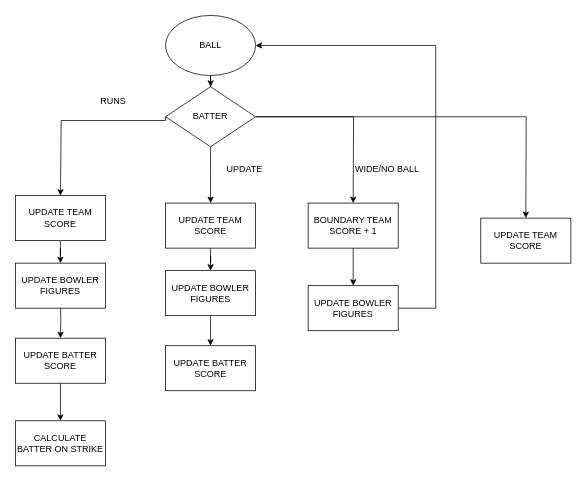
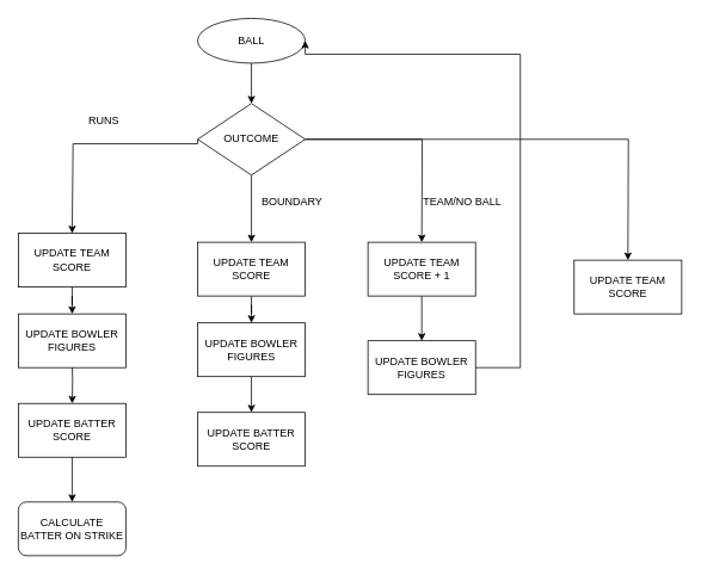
  <mxCell id="0" />
  <mxCell id="1" parent="0" />
  <mxCell id="2" style="edgeStyle=orthogonalEdgeStyle;rounded=0;orthogonalLoop=1;jettySize=auto;html=1;" edge="1" parent="1" source="3" target="8"><mxGeometry relative="1" as="geometry" /></mxCell>
- <mxCell id="3" value="BALL" style="ellipse;whiteSpace=wrap;html=1;" vertex="1" parent="1"><mxGeometry x="220" y="20" width="120" height="80" as="geometry" /></mxCell>
+ <mxCell id="3" value="BALL" style="ellipse;whiteSpace=wrap;html=1;" vertex="1" parent="1"><mxGeometry x="220" y="20" width="120" height="50" as="geometry" /></mxCell>
  <mxCell id="4" style="edgeStyle=orthogonalEdgeStyle;rounded=0;orthogonalLoop=1;jettySize=auto;html=1;exitX=0;exitY=0.5;exitDx=0;exitDy=0;" edge="1" parent="1" source="8"><mxGeometry relative="1" as="geometry"><mxPoint x="80" y="260" as="targetPoint" /><mxPoint x="160" y="160" as="sourcePoint" /><Array as="points"><mxPoint x="220" y="160" /><mxPoint x="81" y="160" /></Array></mxGeometry></mxCell>
  <mxCell id="5" style="edgeStyle=orthogonalEdgeStyle;rounded=0;orthogonalLoop=1;jettySize=auto;html=1;" edge="1" parent="1" source="8"><mxGeometry relative="1" as="geometry"><mxPoint x="280" y="270" as="targetPoint" /></mxGeometry></mxCell>
  <mxCell id="6" style="edgeStyle=orthogonalEdgeStyle;rounded=0;orthogonalLoop=1;jettySize=auto;html=1;" edge="1" parent="1" source="8"><mxGeometry relative="1" as="geometry"><mxPoint x="470" y="270" as="targetPoint" /></mxGeometry></mxCell>
  <mxCell id="7" style="edgeStyle=orthogonalEdgeStyle;rounded=0;orthogonalLoop=1;jettySize=auto;html=1;" edge="1" parent="1" source="8"><mxGeometry relative="1" as="geometry"><mxPoint x="700" y="290" as="targetPoint" /></mxGeometry></mxCell>
- <mxCell id="8" value="BATTER" style="rhombus;whiteSpace=wrap;html=1;" vertex="1" parent="1"><mxGeometry x="220" y="115" width="120" height="80" as="geometry" /></mxCell>
+ <mxCell id="8" value="OUTCOME" style="rhombus;whiteSpace=wrap;html=1;" vertex="1" parent="1"><mxGeometry x="220" y="115" width="120" height="80" as="geometry" /></mxCell>
  <mxCell id="9" style="edgeStyle=orthogonalEdgeStyle;rounded=0;orthogonalLoop=1;jettySize=auto;html=1;entryX=0.5;entryY=0;entryDx=0;entryDy=0;" edge="1" parent="1" target="13"><mxGeometry relative="1" as="geometry"><mxPoint x="80" y="400" as="sourcePoint" /></mxGeometry></mxCell>
  <mxCell id="10" style="edgeStyle=orthogonalEdgeStyle;rounded=0;orthogonalLoop=1;jettySize=auto;html=1;" edge="1" parent="1" source="11" target="17"><mxGeometry relative="1" as="geometry" /></mxCell>
  <mxCell id="11" value="UPDATE TEAM SCORE" style="rounded=0;whiteSpace=wrap;html=1;" vertex="1" parent="1"><mxGeometry y="260" width="120" height="60" as="geometry" x="20" /></mxCell>
  <mxCell id="12" style="edgeStyle=orthogonalEdgeStyle;rounded=0;orthogonalLoop=1;jettySize=auto;html=1;" edge="1" parent="1" source="13" target="14"><mxGeometry relative="1" as="geometry" /></mxCell>
  <mxCell id="13" value="UPDATE BATTER SCORE" style="rounded=0;whiteSpace=wrap;html=1;" vertex="1" parent="1"><mxGeometry y="450" width="120" height="60" as="geometry" x="20" /></mxCell>
- <mxCell id="14" value="CALCULATE BATTER ON STRIKE" style="rounded=0;whiteSpace=wrap;html=1;" vertex="1" parent="1"><mxGeometry y="560" width="120" height="60" as="geometry" x="20" /></mxCell>
- <mxCell id="15" value="RUNS" style="text;html=1;align=center;verticalAlign=middle;resizable=0;points=[];autosize=1;strokeColor=none;fillColor=none;" vertex="1" parent="1"><mxGeometry x="120" y="120" width="60" height="30" as="geometry" /></mxCell>
- <mxCell id="16" value="UPDATE" style="text;html=1;align=center;verticalAlign=middle;resizable=0;points=[];autosize=1;strokeColor=none;fillColor=none;" vertex="1" parent="1"><mxGeometry x="280" y="210" width="90" height="30" as="geometry" /></mxCell>
+ <mxCell id="14" value="CALCULATE BATTER ON STRIKE" style="whiteSpace=wrap;html=1;rounded=1;" vertex="1" parent="1"><mxGeometry y="560" width="120" height="60" as="geometry" x="20" /></mxCell>
+ <mxCell id="15" value="RUNS" style="text;html=1;align=center;verticalAlign=middle;resizable=0;points=[];autosize=1;strokeColor=none;fillColor=none;" vertex="1" parent="1"><mxGeometry x="85" y="120" width="60" height="30" as="geometry" /></mxCell>
+ <mxCell id="16" value="BOUNDARY" style="text;html=1;align=center;verticalAlign=middle;resizable=0;points=[];autosize=1;strokeColor=none;fillColor=none;" vertex="1" parent="1"><mxGeometry x="280" y="210" width="90" height="30" as="geometry" /></mxCell>
  <mxCell id="17" value="UPDATE BOWLER FIGURES" style="rounded=0;whiteSpace=wrap;html=1;" vertex="1" parent="1"><mxGeometry y="350" width="120" height="60" as="geometry" x="20" /></mxCell>
  <mxCell id="18" style="edgeStyle=orthogonalEdgeStyle;rounded=0;orthogonalLoop=1;jettySize=auto;html=1;entryX=0.5;entryY=0;entryDx=0;entryDy=0;" edge="1" parent="1" source="19" target="27"><mxGeometry relative="1" as="geometry" /></mxCell>
- <mxCell id="19" value="BOUNDARY TEAM SCORE + 1" style="rounded=0;whiteSpace=wrap;html=1;" vertex="1" parent="1"><mxGeometry x="410" y="270" width="120" height="60" as="geometry" /></mxCell>
+ <mxCell id="19" value="UPDATE TEAM SCORE + 1" style="rounded=0;whiteSpace=wrap;html=1;" vertex="1" parent="1"><mxGeometry x="410" y="270" width="120" height="60" as="geometry" /></mxCell>
  <mxCell id="20" value="UPDATE BATTER SCORE" style="rounded=0;whiteSpace=wrap;html=1;" vertex="1" parent="1"><mxGeometry x="220" y="460" width="120" height="60" as="geometry" /></mxCell>
  <mxCell id="21" style="edgeStyle=orthogonalEdgeStyle;rounded=0;orthogonalLoop=1;jettySize=auto;html=1;" edge="1" parent="1" source="22" target="20"><mxGeometry relative="1" as="geometry" /></mxCell>
  <mxCell id="22" value="UPDATE BOWLER FIGURES" style="rounded=0;whiteSpace=wrap;html=1;" vertex="1" parent="1"><mxGeometry x="220" y="360" width="120" height="60" as="geometry" /></mxCell>
- <mxCell id="23" value="WIDE/NO BALL" style="text;html=1;align=center;verticalAlign=middle;resizable=0;points=[];autosize=1;strokeColor=none;fillColor=none;" vertex="1" parent="1"><mxGeometry x="460" y="210" width="110" height="30" as="geometry" /></mxCell>
+ <mxCell id="23" value="TEAM/NO BALL" style="text;html=1;align=center;verticalAlign=middle;resizable=0;points=[];autosize=1;strokeColor=none;fillColor=none;" vertex="1" parent="1"><mxGeometry x="460" y="210" width="110" height="30" as="geometry" /></mxCell>
  <mxCell id="24" style="edgeStyle=orthogonalEdgeStyle;rounded=0;orthogonalLoop=1;jettySize=auto;html=1;" edge="1" parent="1" source="25" target="22"><mxGeometry relative="1" as="geometry" /></mxCell>
  <mxCell id="25" value="UPDATE TEAM SCORE" style="rounded=0;whiteSpace=wrap;html=1;" vertex="1" parent="1"><mxGeometry x="220" y="270" width="120" height="60" as="geometry" /></mxCell>
  <mxCell id="26" style="edgeStyle=orthogonalEdgeStyle;rounded=0;orthogonalLoop=1;jettySize=auto;html=1;entryX=1;entryY=0.5;entryDx=0;entryDy=0;" edge="1" parent="1" source="27" target="3"><mxGeometry relative="1" as="geometry"><mxPoint x="750" y="230" as="targetPoint" /><Array as="points"><mxPoint x="580" y="410" /><mxPoint x="580" y="60" /></Array></mxGeometry></mxCell>
  <mxCell id="27" value="UPDATE BOWLER FIGURES" style="rounded=0;whiteSpace=wrap;html=1;" vertex="1" parent="1"><mxGeometry x="410" y="380" width="120" height="60" as="geometry" /></mxCell>
  <mxCell id="28" value="UPDATE TEAM SCORE" style="rounded=0;whiteSpace=wrap;html=1;" vertex="1" parent="1"><mxGeometry x="640" y="290" width="120" height="60" as="geometry" /></mxCell>
